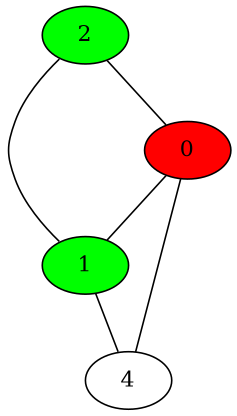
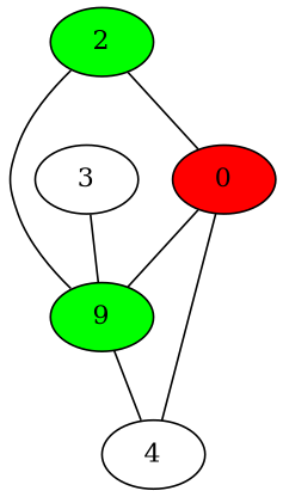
  graph {
    node [style=filled]
    2 [fillcolor=green]
-   1 [fillcolor=green]
+   1 [fillcolor=green label=9]
    0 [fillcolor=red]
+   3 [style=""]
    4 [style=""]
    2 -- 1
    2 -- 0
    1 -- 4
    0 -- 1
    0 -- 4
+   3 -- 1
  }
